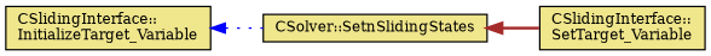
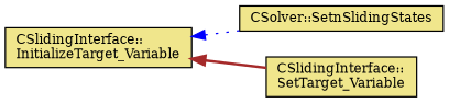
  digraph {
    fontname="DejaVu Serif"
    rankdir=LR
    node [color=black fillcolor=khaki fontname="DejaVu Serif" fontsize=10 shape=record style=filled]
    edge [dir=back fontname="DejaVu Serif" fontsize=10 labelfontname=Helvetica labelfontsize=10]
    n1 [fontcolor=black height=0.2 label="CSolver::SetnSlidingStates" width=0.4]
    n2 [height=0.2 label="CSlidingInterface::\lSetTarget_Variable" width=0.4]
    n3 [height=0.2 label="CSlidingInterface::\lInitializeTarget_Variable" width=0.4]
-   n1 -> n2 [color=brown style=bold]
+   n3 -> n2 [color=brown style=bold]
    n3 -> n1 [color=blue style=dotted]
  }
